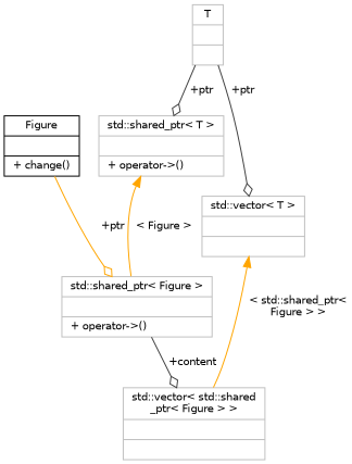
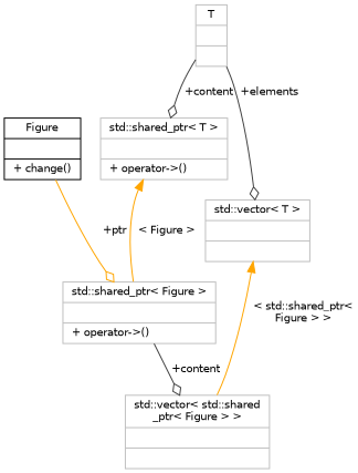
  digraph {
    node [color=grey75 fillcolor=white fontname=Helvetica fontsize=10 shape=record style=filled]
    edge [arrowhead=odiamond color=grey25 fontname=Helvetica fontsize=10 labelfontname=Helvetica labelfontsize=10 style=solid]
    n1 [height=0.2 label="{std::vector\< std::shared\l_ptr\< Figure \> \>\n||}" width=0.4]
    n2 [height=0.2 label="{std::shared_ptr\< Figure \>\n||+ operator-\>()\l}" width=0.4]
    n3 [color=black height=0.2 label="{Figure\n||+ change()\l}" width=0.4]
    n4 [height=0.2 label="{std::shared_ptr\< T \>\n||+ operator-\>()\l}" width=0.4]
    n5 [height=0.2 label="{T\n||}" width=0.4]
    n6 [height=0.2 label="{std::vector\< T \>\n||}" width=0.4]
    n2 -> n1 [label=" +content"]
    n3 -> n2 [color=orange label=" +ptr"]
    n4 -> n2 [color=orange dir=back label=" \< Figure \>" arrowhead=""]
-   n5 -> n4 [label=" +ptr"]
-   n5 -> n6 [label=" +ptr"]
+   n5 -> n4 [label=" +content"]
+   n5 -> n6 [label=" +elements"]
    n6 -> n1 [color=orange dir=back label=" \< std::shared_ptr\<\l Figure \> \>" arrowhead=""]
  }
